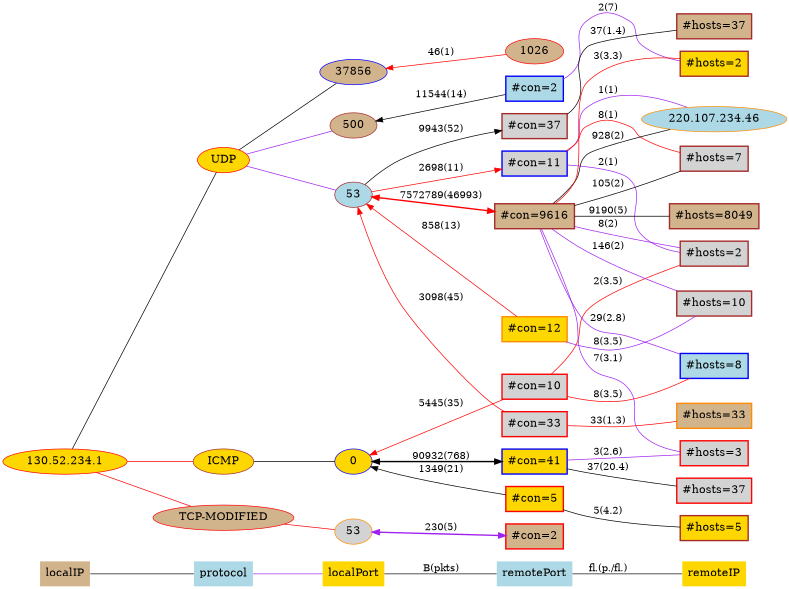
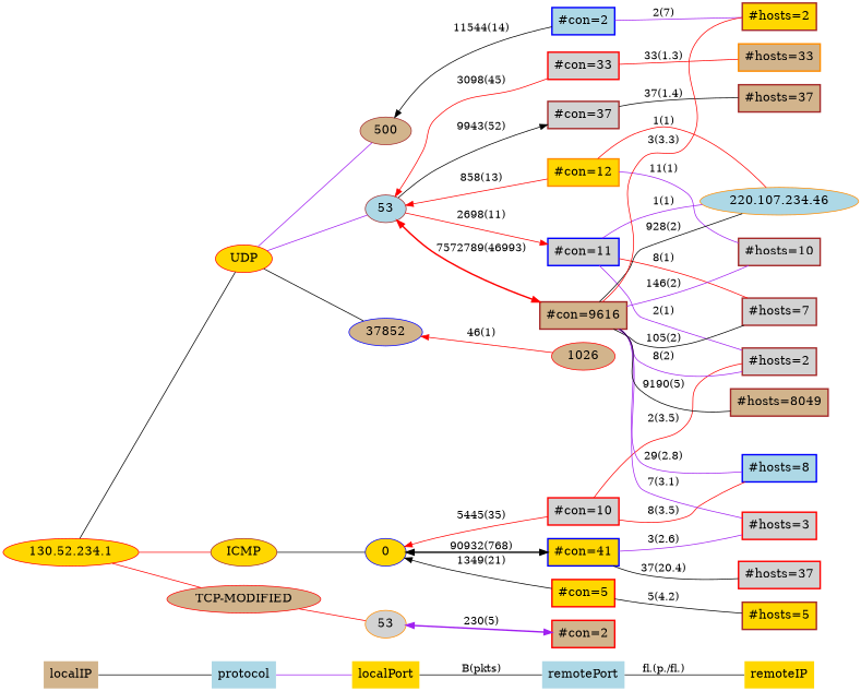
  graph {
    rankdir=LR
    node [color=brown fillcolor=gold fontsize=16 shape=box style="bold,filled"]
    edge [color=black]
    localIP [color=red fillcolor=tan shape=plaintext style=filled]
    n2 [color=red label="130.52.234.1" shape=ellipse style=filled]
    protocol [fillcolor=lightblue shape=plaintext style=filled]
    n4 [color=red label=UDP shape=ellipse style=filled]
    n5 [label=ICMP shape=ellipse style=filled]
    n6 [color=red fillcolor=tan label="TCP-MODIFIED" shape=ellipse style=filled]
    localPort [color=red shape=plaintext style=filled]
    n8 [fillcolor=lightblue label=53 shape=ellipse style=filled]
    n9 [fillcolor=tan label=500 shape=ellipse style=filled]
-   n10 [color=blue fillcolor=tan label=37856 shape=ellipse style=filled]
+   n10 [color=blue fillcolor=tan label=37852 shape=ellipse style=filled]
    n11 [color=blue label=0 shape=ellipse style=filled]
    n12 [color=darkorange fillcolor=lightgrey label=53 shape=ellipse style=filled]
    remotePort [fillcolor=lightblue shape=plaintext style=filled]
    n14 [color=red fillcolor=tan label=1026 shape=ellipse style=filled]
    n15 [color=blue fillcolor=lightblue label="#con=2"]
    n16 [color=red fillcolor=lightgrey label="#con=33"]
    n17 [fillcolor=lightgrey label="#con=37"]
    n18 [color=red label="#con=5"]
    n19 [color=red fillcolor=lightgrey label="#con=10"]
    n20 [color=blue fillcolor=lightgrey label="#con=11"]
    n21 [color=blue label="#con=41"]
    n22 [color=darkorange label="#con=12"]
    n23 [fillcolor=tan label="#con=9616"]
    n24 [color=red fillcolor=tan label="#con=2"]
    remoteIP [color=red shape=plaintext style=filled]
    n26 [color=darkorange fillcolor=lightblue label="220.107.234.46" shape=ellipse style=filled]
    n27 [color=red fillcolor=lightgrey label="#hosts=3"]
    n28 [color=red fillcolor=lightgrey label="#hosts=37"]
    n29 [color=blue fillcolor=lightblue label="#hosts=8"]
    n30 [color=darkorange fillcolor=tan label="#hosts=33"]
    n31 [label="#hosts=2"]
    n32 [fillcolor=lightgrey label="#hosts=7"]
    n33 [fillcolor=lightgrey label="#hosts=2"]
    n34 [fillcolor=tan label="#hosts=37"]
    n35 [fillcolor=tan label="#hosts=8049"]
    n36 [fillcolor=lightgrey label="#hosts=10"]
    n37 [label="#hosts=5"]
    subgraph sub_1 {
      rank=same
      localIP
      n2
    }
    subgraph sub_2 {
      rank=same
      protocol
      n4
      n5
      n6
    }
    subgraph sub_3 {
      rank=same
      localPort
      n8
      n9
      n10
      n11
      n12
    }
    subgraph sub_4 {
      rank=same
      remotePort
      n14
      n15
      n16
      n17
      n18
      n19
      n20
      n21
      n22
      n23
      n24
    }
    subgraph sub_5 {
      rank=same
      remoteIP
      n26
      n27
      n28
      n29
      n30
      n31
      n32
      n33
      n34
      n35
      n36
      n37
    }
    localIP -- protocol
    n2 -- n4
    n2 -- n5 [color=red]
    n2 -- n6 [color=red]
    protocol -- localPort [color=purple]
    n4 -- n8 [color=purple]
    n4 -- n9 [color=purple]
    n4 -- n10
    n5 -- n11
    n6 -- n12 [color=red]
    localPort -- remotePort [label="B(pkts)"]
    n8 -- n16 [color=red dir=back label="3098(45)"]
    n8 -- n17 [dir=forward label="9943(52)"]
    n8 -- n20 [color=red dir=forward label="2698(11)"]
    n8 -- n22 [color=red dir=back label="858(13)"]
    n8 -- n23 [color=red dir=both label="7572789(46993)" style=bold]
    n9 -- n15 [dir=back label="11544(14)"]
    n10 -- n14 [color=red dir=back label="46(1)"]
    n11 -- n18 [dir=back label="1349(21)"]
    n11 -- n19 [color=red dir=back label="5445(35)"]
    n11 -- n21 [dir=both label="90932(768)" style=bold]
    n12 -- n24 [color=purple dir=both label="230(5)" style=bold]
    remotePort -- remoteIP [label="fl.(p./fl.)"]
    n15 -- n31 [color=purple label="2(7)"]
    n16 -- n30 [color=red label="33(1.3)"]
    n17 -- n34 [label="37(1.4)"]
    n18 -- n37 [label="5(4.2)"]
    n19 -- n29 [color=red label="8(3.5)"]
    n19 -- n33 [color=red label="2(3.5)"]
    n20 -- n26 [color=purple label="1(1)"]
    n20 -- n32 [color=red label="8(1)"]
    n20 -- n33 [color=purple label="2(1)"]
    n21 -- n27 [color=purple label="3(2.6)"]
    n21 -- n28 [label="37(20.4)"]
-   n22 -- n36 [color=purple label="8(3.5)"]
+   n22 -- n26 [color=red label="1(1)"]
+   n22 -- n36 [color=purple label="11(1)"]
    n23 -- n26 [label="928(2)"]
    n23 -- n27 [color=purple label="7(3.1)"]
    n23 -- n29 [color=purple label="29(2.8)"]
    n23 -- n31 [color=red label="3(3.3)"]
    n23 -- n32 [label="105(2)"]
    n23 -- n33 [color=purple label="8(2)"]
    n23 -- n35 [label="9190(5)"]
    n23 -- n36 [color=purple label="146(2)"]
  }
